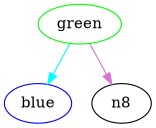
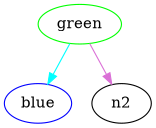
  digraph {
    n1 [a=4 b=3 color=blue label=blue]
    n3 [a=3 color=green label=green]
-   n2 [label=n8]
+   n2
    n3 -> n1 [b=1 color=cyan]
    n3 -> n2 [a=5 b=2 color=orchid]
  }
